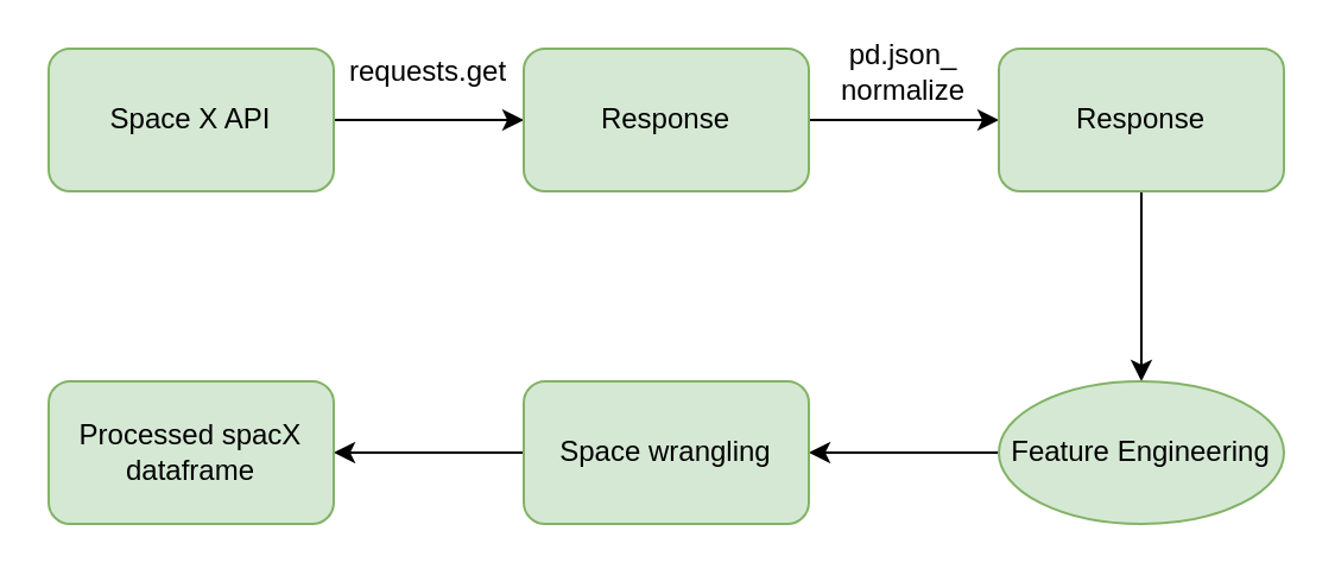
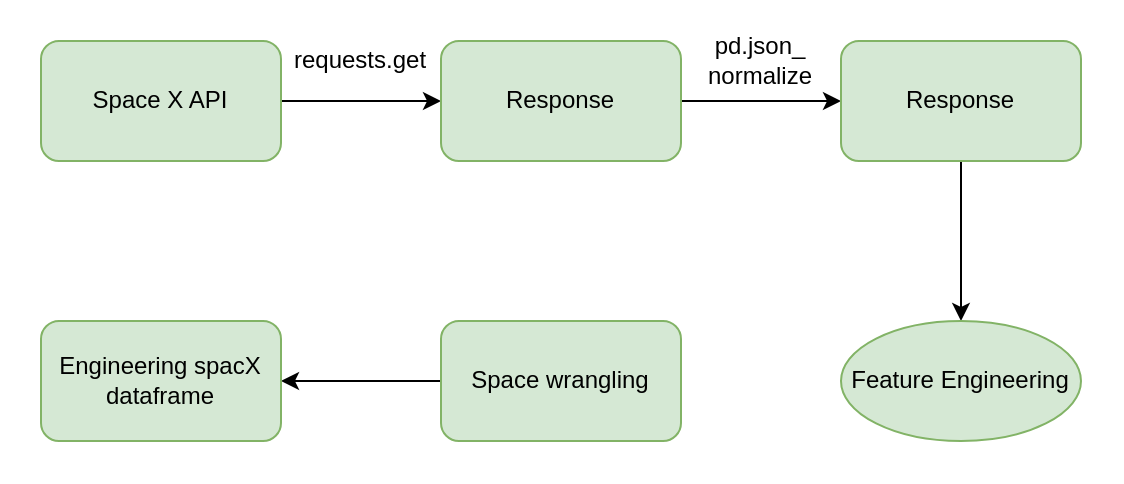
  <mxCell id="0" />
  <mxCell id="1" parent="0" />
  <mxCell id="2" value="" style="edgeStyle=orthogonalEdgeStyle;rounded=0;orthogonalLoop=1;jettySize=auto;html=1;" edge="1" parent="1" source="3" target="5"><mxGeometry relative="1" as="geometry" /></mxCell>
  <mxCell id="3" value="Space X API" style="rounded=1;whiteSpace=wrap;html=1;fillColor=#d5e8d4;strokeColor=#82b366;" vertex="1" parent="1"><mxGeometry x="20" y="20" width="120" height="60" as="geometry" /></mxCell>
  <mxCell id="4" value="" style="edgeStyle=orthogonalEdgeStyle;rounded=0;orthogonalLoop=1;jettySize=auto;html=1;" edge="1" parent="1" source="5" target="7"><mxGeometry relative="1" as="geometry" /></mxCell>
  <mxCell id="5" value="Response" style="rounded=1;whiteSpace=wrap;html=1;fillColor=#d5e8d4;strokeColor=#82b366;" vertex="1" parent="1"><mxGeometry x="220" y="20" width="120" height="60" as="geometry" /></mxCell>
  <mxCell id="6" value="" style="edgeStyle=orthogonalEdgeStyle;rounded=0;orthogonalLoop=1;jettySize=auto;html=1;" edge="1" parent="1" source="7" target="9"><mxGeometry relative="1" as="geometry" /></mxCell>
  <mxCell id="7" value="Response" style="rounded=1;whiteSpace=wrap;html=1;fillColor=#d5e8d4;strokeColor=#82b366;" vertex="1" parent="1"><mxGeometry x="420" y="20" width="120" height="60" as="geometry" /></mxCell>
- <mxCell id="8" value="" style="edgeStyle=orthogonalEdgeStyle;rounded=0;orthogonalLoop=1;jettySize=auto;html=1;" edge="1" parent="1" source="9" target="11"><mxGeometry relative="1" as="geometry" /></mxCell>
  <mxCell id="9" value="Feature Engineering" style="ellipse;whiteSpace=wrap;html=1;fillColor=#d5e8d4;strokeColor=#82b366;" vertex="1" parent="1"><mxGeometry x="420" y="160" width="120" height="60" as="geometry" /></mxCell>
  <mxCell id="10" value="" style="edgeStyle=orthogonalEdgeStyle;rounded=0;orthogonalLoop=1;jettySize=auto;html=1;" edge="1" parent="1" source="11" target="12"><mxGeometry relative="1" as="geometry" /></mxCell>
  <mxCell id="11" value="Space wrangling" style="rounded=1;whiteSpace=wrap;html=1;fillColor=#d5e8d4;strokeColor=#82b366;" vertex="1" parent="1"><mxGeometry x="220" y="160" width="120" height="60" as="geometry" /></mxCell>
- <mxCell id="12" value="Processed spacX dataframe" style="rounded=1;whiteSpace=wrap;html=1;fillColor=#d5e8d4;strokeColor=#82b366;" vertex="1" parent="1"><mxGeometry x="20" y="160" width="120" height="60" as="geometry" /></mxCell>
+ <mxCell id="12" value="Engineering spacX dataframe" style="rounded=1;whiteSpace=wrap;html=1;fillColor=#d5e8d4;strokeColor=#82b366;" vertex="1" parent="1"><mxGeometry x="20" y="160" width="120" height="60" as="geometry" /></mxCell>
  <mxCell id="13" value="requests.get" style="text;html=1;strokeColor=none;fillColor=none;align=center;verticalAlign=middle;whiteSpace=wrap;rounded=0;" vertex="1" parent="1"><mxGeometry x="160" y="20" width="40" height="20" as="geometry" /></mxCell>
  <mxCell id="14" value="&lt;div&gt;pd.json_&lt;/div&gt;&lt;div&gt;normalize&lt;/div&gt;" style="text;html=1;strokeColor=none;fillColor=none;align=center;verticalAlign=middle;whiteSpace=wrap;rounded=0;" vertex="1" parent="1"><mxGeometry x="360" y="20" width="40" height="20" as="geometry" /></mxCell>
